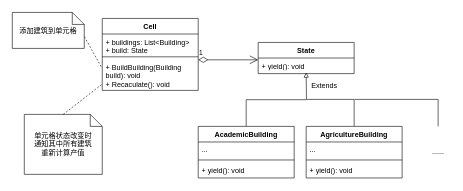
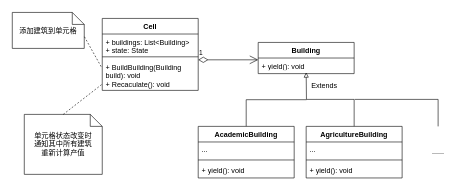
  <mxCell id="0" />
  <mxCell id="1" parent="0" />
  <mxCell id="2" value="Cell" style="swimlane;fontStyle=1;align=center;verticalAlign=top;childLayout=stackLayout;horizontal=1;startSize=26;horizontalStack=0;resizeParent=1;resizeParentMax=0;resizeLast=0;collapsible=1;marginBottom=0;whiteSpace=wrap;html=1;" vertex="1" parent="1"><mxGeometry x="170" y="30" width="160" height="120" as="geometry" /></mxCell>
- <mxCell id="3" value="+ buildings: List&amp;lt;Building&amp;gt;&lt;br&gt;+ build: State" style="text;strokeColor=none;fillColor=none;align=left;verticalAlign=top;spacingLeft=4;spacingRight=4;overflow=hidden;rotatable=0;points=[[0,0.5],[1,0.5]];portConstraint=eastwest;whiteSpace=wrap;html=1;" vertex="1" parent="2"><mxGeometry y="26" width="160" height="34" as="geometry" /></mxCell>
+ <mxCell id="3" value="+ buildings: List&amp;lt;Building&amp;gt;&lt;br&gt;+ state: State" style="text;strokeColor=none;fillColor=none;align=left;verticalAlign=top;spacingLeft=4;spacingRight=4;overflow=hidden;rotatable=0;points=[[0,0.5],[1,0.5]];portConstraint=eastwest;whiteSpace=wrap;html=1;" vertex="1" parent="2"><mxGeometry y="26" width="160" height="34" as="geometry" /></mxCell>
  <mxCell id="4" value="" style="line;strokeWidth=1;fillColor=none;align=left;verticalAlign=middle;spacingTop=-1;spacingLeft=3;spacingRight=3;rotatable=0;labelPosition=right;points=[];portConstraint=eastwest;strokeColor=inherit;" vertex="1" parent="2"><mxGeometry y="60" width="160" height="8" as="geometry" /></mxCell>
  <mxCell id="5" value="+ BuildBuilding(Building build): void&lt;br&gt;+ Recaculate(): void" style="text;strokeColor=none;fillColor=none;align=left;verticalAlign=top;spacingLeft=4;spacingRight=4;overflow=hidden;rotatable=0;points=[[0,0.5],[1,0.5]];portConstraint=eastwest;whiteSpace=wrap;html=1;" vertex="1" parent="2"><mxGeometry y="68" width="160" height="52" as="geometry" /></mxCell>
- <mxCell id="6" value="State" style="swimlane;fontStyle=1;align=center;verticalAlign=top;childLayout=stackLayout;horizontal=1;startSize=26;horizontalStack=0;resizeParent=1;resizeParentMax=0;resizeLast=0;collapsible=1;marginBottom=0;whiteSpace=wrap;html=1;" vertex="1" parent="1"><mxGeometry x="430" y="70" width="160" height="52" as="geometry" /></mxCell>
+ <mxCell id="6" value="Building" style="swimlane;fontStyle=1;align=center;verticalAlign=top;childLayout=stackLayout;horizontal=1;startSize=26;horizontalStack=0;resizeParent=1;resizeParentMax=0;resizeLast=0;collapsible=1;marginBottom=0;whiteSpace=wrap;html=1;" vertex="1" parent="1"><mxGeometry x="430" y="70" width="160" height="52" as="geometry" /></mxCell>
  <mxCell id="7" value="+ yield(): void" style="text;strokeColor=none;fillColor=none;align=left;verticalAlign=top;spacingLeft=4;spacingRight=4;overflow=hidden;rotatable=0;points=[[0,0.5],[1,0.5]];portConstraint=eastwest;whiteSpace=wrap;html=1;" vertex="1" parent="6"><mxGeometry y="26" width="160" height="26" as="geometry" /></mxCell>
  <mxCell id="8" value="1" style="endArrow=open;html=1;endSize=12;startArrow=diamondThin;startSize=14;startFill=0;edgeStyle=orthogonalEdgeStyle;align=left;verticalAlign=bottom;rounded=0;" edge="1" parent="1"><mxGeometry x="-1" y="3" relative="1" as="geometry"><mxPoint x="330" y="99" as="sourcePoint" /><mxPoint x="430" y="99" as="targetPoint" /></mxGeometry></mxCell>
  <mxCell id="9" style="edgeStyle=orthogonalEdgeStyle;rounded=0;orthogonalLoop=1;jettySize=auto;html=1;exitX=0.5;exitY=0;exitDx=0;exitDy=0;endArrow=block;endFill=0;" edge="1" parent="1" source="10"><mxGeometry relative="1" as="geometry"><mxPoint x="510" y="120" as="targetPoint" /></mxGeometry></mxCell>
  <mxCell id="10" value="AcademicBuilding" style="swimlane;fontStyle=1;align=center;verticalAlign=top;childLayout=stackLayout;horizontal=1;startSize=26;horizontalStack=0;resizeParent=1;resizeParentMax=0;resizeLast=0;collapsible=1;marginBottom=0;whiteSpace=wrap;html=1;" vertex="1" parent="1"><mxGeometry x="330" y="210" width="160" height="86" as="geometry" /></mxCell>
  <mxCell id="11" value="..." style="text;strokeColor=none;fillColor=none;align=left;verticalAlign=top;spacingLeft=4;spacingRight=4;overflow=hidden;rotatable=0;points=[[0,0.5],[1,0.5]];portConstraint=eastwest;whiteSpace=wrap;html=1;" vertex="1" parent="10"><mxGeometry y="26" width="160" height="26" as="geometry" /></mxCell>
  <mxCell id="12" value="" style="line;strokeWidth=1;fillColor=none;align=left;verticalAlign=middle;spacingTop=-1;spacingLeft=3;spacingRight=3;rotatable=0;labelPosition=right;points=[];portConstraint=eastwest;strokeColor=inherit;" vertex="1" parent="10"><mxGeometry y="52" width="160" height="8" as="geometry" /></mxCell>
  <mxCell id="13" value="+ yield(): void" style="text;strokeColor=none;fillColor=none;align=left;verticalAlign=top;spacingLeft=4;spacingRight=4;overflow=hidden;rotatable=0;points=[[0,0.5],[1,0.5]];portConstraint=eastwest;whiteSpace=wrap;html=1;" vertex="1" parent="10"><mxGeometry y="60" width="160" height="26" as="geometry" /></mxCell>
  <mxCell id="14" style="edgeStyle=orthogonalEdgeStyle;rounded=0;orthogonalLoop=1;jettySize=auto;html=1;exitX=0.5;exitY=0;exitDx=0;exitDy=0;endArrow=none;endFill=0;" edge="1" parent="1" source="15"><mxGeometry relative="1" as="geometry"><mxPoint x="511" y="165" as="targetPoint" /><Array as="points"><mxPoint x="590" y="165" /></Array></mxGeometry></mxCell>
  <mxCell id="15" value="AgricultureBuilding" style="swimlane;fontStyle=1;align=center;verticalAlign=top;childLayout=stackLayout;horizontal=1;startSize=26;horizontalStack=0;resizeParent=1;resizeParentMax=0;resizeLast=0;collapsible=1;marginBottom=0;whiteSpace=wrap;html=1;" vertex="1" parent="1"><mxGeometry x="510" y="210" width="160" height="86" as="geometry" /></mxCell>
  <mxCell id="16" value="..." style="text;strokeColor=none;fillColor=none;align=left;verticalAlign=top;spacingLeft=4;spacingRight=4;overflow=hidden;rotatable=0;points=[[0,0.5],[1,0.5]];portConstraint=eastwest;whiteSpace=wrap;html=1;" vertex="1" parent="15"><mxGeometry y="26" width="160" height="26" as="geometry" /></mxCell>
  <mxCell id="17" value="" style="line;strokeWidth=1;fillColor=none;align=left;verticalAlign=middle;spacingTop=-1;spacingLeft=3;spacingRight=3;rotatable=0;labelPosition=right;points=[];portConstraint=eastwest;strokeColor=inherit;" vertex="1" parent="15"><mxGeometry y="52" width="160" height="8" as="geometry" /></mxCell>
  <mxCell id="18" value="+ yield(): void" style="text;strokeColor=none;fillColor=none;align=left;verticalAlign=top;spacingLeft=4;spacingRight=4;overflow=hidden;rotatable=0;points=[[0,0.5],[1,0.5]];portConstraint=eastwest;whiteSpace=wrap;html=1;" vertex="1" parent="15"><mxGeometry y="60" width="160" height="26" as="geometry" /></mxCell>
  <mxCell id="19" value="......" style="text;html=1;align=center;verticalAlign=middle;resizable=0;points=[];autosize=1;strokeColor=none;fillColor=none;" vertex="1" parent="1"><mxGeometry x="710" y="238" width="40" height="30" as="geometry" /></mxCell>
  <mxCell id="20" style="edgeStyle=orthogonalEdgeStyle;rounded=0;orthogonalLoop=1;jettySize=auto;html=1;endArrow=none;endFill=0;" edge="1" parent="1"><mxGeometry relative="1" as="geometry"><mxPoint x="591" y="165" as="targetPoint" /><mxPoint x="730" y="210" as="sourcePoint" /><Array as="points"><mxPoint x="730" y="210" /><mxPoint x="730" y="165" /></Array></mxGeometry></mxCell>
  <mxCell id="21" value="添加建筑到单元格" style="shape=note;size=20;whiteSpace=wrap;html=1;" vertex="1" parent="1"><mxGeometry x="20" y="20" width="120" height="60" as="geometry" /></mxCell>
  <mxCell id="22" value="" style="endArrow=none;dashed=1;html=1;rounded=0;entryX=0;entryY=0;entryDx=120;entryDy=40;entryPerimeter=0;exitX=-0.012;exitY=0.237;exitDx=0;exitDy=0;exitPerimeter=0;" edge="1" parent="1" source="5" target="21"><mxGeometry width="50" height="50" relative="1" as="geometry"><mxPoint x="320" y="140" as="sourcePoint" /><mxPoint x="370" y="90" as="targetPoint" /></mxGeometry></mxCell>
  <mxCell id="23" value="单元格状态改变时&lt;br&gt;通知其中所有建筑&lt;br&gt;重新计算产值" style="shape=note;size=20;whiteSpace=wrap;html=1;" vertex="1" parent="1"><mxGeometry x="40" y="190" width="130" height="100" as="geometry" /></mxCell>
  <mxCell id="24" value="" style="endArrow=none;dashed=1;html=1;rounded=0;entryX=0.5;entryY=0;entryDx=0;entryDy=0;entryPerimeter=0;exitX=-0.007;exitY=0.814;exitDx=0;exitDy=0;exitPerimeter=0;" edge="1" parent="1" source="5" target="23"><mxGeometry width="50" height="50" relative="1" as="geometry"><mxPoint x="178" y="120" as="sourcePoint" /><mxPoint x="160" y="100" as="targetPoint" /></mxGeometry></mxCell>
  <mxCell id="25" value="Extends" style="text;html=1;align=center;verticalAlign=middle;resizable=0;points=[];autosize=1;strokeColor=none;fillColor=none;" vertex="1" parent="1"><mxGeometry x="505" y="128" width="70" height="30" as="geometry" /></mxCell>
